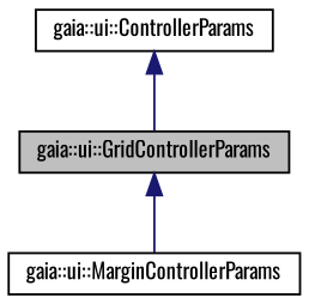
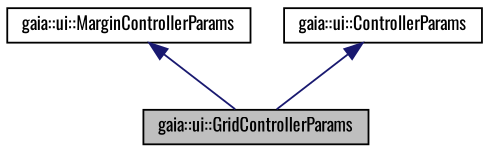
  digraph {
    fontname=Oswald
    node [color=black fillcolor=white fontname=Oswald fontsize=10 shape=record style=filled]
    edge [color=midnightblue dir=back fontname=Oswald fontsize=10 labelfontname=Helvetica labelfontsize=10 style=solid]
    n1 [fillcolor=grey75 fontcolor=black height=0.2 label="gaia::ui::GridControllerParams" width=0.4]
    n2 [height=0.2 label="gaia::ui::MarginControllerParams" width=0.4]
    n3 [height=0.2 label="gaia::ui::ControllerParams" width=0.4]
-   n1 -> n2
+   n2 -> n1
    n3 -> n1
  }
